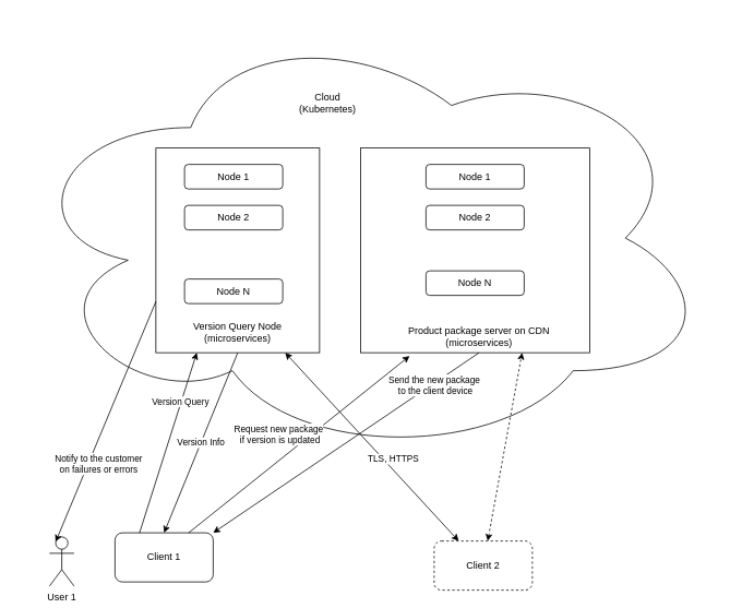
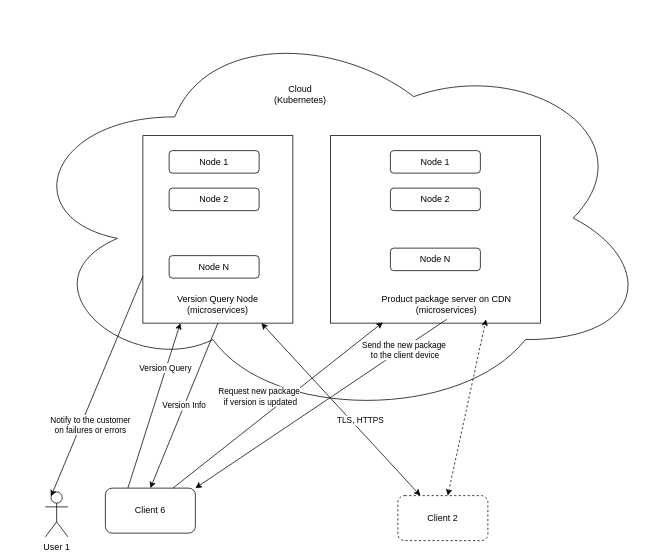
  <mxCell id="0" />
  <mxCell id="1" parent="0" />
  <mxCell id="2" value="" style="ellipse;shape=cloud;whiteSpace=wrap;html=1;" vertex="1" parent="1"><mxGeometry x="20" width="850" height="540" as="geometry" y="20" /></mxCell>
  <mxCell id="3" value="Cloud (Kubernetes)" style="text;html=1;strokeColor=none;fillColor=none;align=center;verticalAlign=middle;whiteSpace=wrap;rounded=0;" vertex="1" parent="1"><mxGeometry x="370" y="110" width="60" height="30" as="geometry" /></mxCell>
- <mxCell id="4" value="Client 1" style="rounded=1;whiteSpace=wrap;html=1;" vertex="1" parent="1"><mxGeometry x="140" y="650" width="120" height="60" as="geometry" /></mxCell>
+ <mxCell id="4" value="Client 6" style="rounded=1;whiteSpace=wrap;html=1;" vertex="1" parent="1"><mxGeometry x="140" y="650" width="120" height="60" as="geometry" /></mxCell>
  <mxCell id="5" value="Client 2" style="rounded=1;whiteSpace=wrap;html=1;dashed=1;" vertex="1" parent="1"><mxGeometry x="530" y="660" width="120" height="60" as="geometry" /></mxCell>
  <mxCell id="6" value="Version Query" style="endArrow=classic;html=1;rounded=0;exitX=0.25;exitY=0;exitDx=0;exitDy=0;entryX=0.25;entryY=1;entryDx=0;entryDy=0;" edge="1" parent="1" source="4" target="7"><mxGeometry x="0.452" y="1" width="50" height="50" relative="1" as="geometry"><mxPoint x="370" y="440" as="sourcePoint" /><mxPoint x="420" y="390" as="targetPoint" /><mxPoint as="offset" /></mxGeometry></mxCell>
  <mxCell id="7" value="" style="rounded=0;whiteSpace=wrap;html=1;" vertex="1" parent="1"><mxGeometry x="190" y="180" width="200" height="250" as="geometry" /></mxCell>
  <mxCell id="8" value="Node 1" style="rounded=1;whiteSpace=wrap;html=1;" vertex="1" parent="1"><mxGeometry x="225" y="200" width="120" height="30" as="geometry" /></mxCell>
  <mxCell id="9" value="Version Query Node&lt;br&gt;(microservices)" style="text;html=1;strokeColor=none;fillColor=none;align=center;verticalAlign=middle;whiteSpace=wrap;rounded=0;" vertex="1" parent="1"><mxGeometry x="225" y="390" width="130" height="30" as="geometry" /></mxCell>
  <mxCell id="10" value="Node 2" style="rounded=1;whiteSpace=wrap;html=1;" vertex="1" parent="1"><mxGeometry x="225" y="250" width="120" height="30" as="geometry" /></mxCell>
  <mxCell id="11" value="Node N" style="rounded=1;whiteSpace=wrap;html=1;" vertex="1" parent="1"><mxGeometry x="225" y="340" width="120" height="30" as="geometry" /></mxCell>
  <mxCell id="12" value="Version Info" style="endArrow=classic;html=1;rounded=0;exitX=0.5;exitY=1;exitDx=0;exitDy=0;entryX=0.5;entryY=0;entryDx=0;entryDy=0;" edge="1" parent="1" source="7" target="4"><mxGeometry width="50" height="50" relative="1" as="geometry"><mxPoint x="370" y="440" as="sourcePoint" /><mxPoint x="420" y="390" as="targetPoint" /></mxGeometry></mxCell>
  <mxCell id="13" value="" style="rounded=0;whiteSpace=wrap;html=1;" vertex="1" parent="1"><mxGeometry x="440" y="180" width="280" height="250" as="geometry" /></mxCell>
- <mxCell id="14" value="Product package server on CDN&lt;br&gt;(microservices)" style="text;html=1;strokeColor=none;fillColor=none;align=center;verticalAlign=middle;whiteSpace=wrap;rounded=0;" vertex="1" parent="1"><mxGeometry x="480" y="390" width="210" height="40" as="geometry" /></mxCell>
+ <mxCell id="14" value="Product package server on CDN&lt;br&gt;(microservices)" style="text;html=1;strokeColor=none;fillColor=none;align=center;verticalAlign=middle;whiteSpace=wrap;rounded=0;" vertex="1" parent="1"><mxGeometry x="490" y="385" width="210" height="40" as="geometry" /></mxCell>
  <mxCell id="15" value="Node 1" style="rounded=1;whiteSpace=wrap;html=1;" vertex="1" parent="1"><mxGeometry x="520" y="200" width="120" height="30" as="geometry" /></mxCell>
  <mxCell id="16" value="Node 2" style="rounded=1;whiteSpace=wrap;html=1;" vertex="1" parent="1"><mxGeometry x="520" y="250" width="120" height="30" as="geometry" /></mxCell>
  <mxCell id="17" value="Node N" style="rounded=1;whiteSpace=wrap;html=1;" vertex="1" parent="1"><mxGeometry x="520" y="330" width="120" height="30" as="geometry" /></mxCell>
  <mxCell id="18" value="Request new package&lt;br&gt;&amp;nbsp;if version is updated" style="endArrow=classic;html=1;rounded=0;exitX=0.75;exitY=0;exitDx=0;exitDy=0;entryX=0.095;entryY=1.1;entryDx=0;entryDy=0;entryPerimeter=0;" edge="1" parent="1" source="4" target="14"><mxGeometry x="-0.069" y="25" width="50" height="50" relative="1" as="geometry"><mxPoint x="370" y="440" as="sourcePoint" /><mxPoint x="420" y="390" as="targetPoint" /><mxPoint as="offset" /></mxGeometry></mxCell>
  <mxCell id="19" value="Send the new package&lt;br&gt;&amp;nbsp;to the client device" style="endArrow=classic;html=1;rounded=0;entryX=1;entryY=0;entryDx=0;entryDy=0;exitX=0.5;exitY=1;exitDx=0;exitDy=0;" edge="1" parent="1" source="14" target="4"><mxGeometry x="-0.654" y="2" width="50" height="50" relative="1" as="geometry"><mxPoint x="370" y="440" as="sourcePoint" /><mxPoint x="420" y="390" as="targetPoint" /><mxPoint as="offset" /></mxGeometry></mxCell>
  <mxCell id="20" value="TLS, HTTPS" style="endArrow=classic;startArrow=classic;html=1;rounded=0;exitX=0.25;exitY=0;exitDx=0;exitDy=0;entryX=0.79;entryY=1;entryDx=0;entryDy=0;entryPerimeter=0;" edge="1" parent="1" source="5" target="7"><mxGeometry x="-0.183" y="-9" width="50" height="50" relative="1" as="geometry"><mxPoint x="370" y="440" as="sourcePoint" /><mxPoint x="420" y="390" as="targetPoint" /><mxPoint as="offset" /></mxGeometry></mxCell>
  <mxCell id="21" value="" style="endArrow=classic;startArrow=classic;html=1;rounded=0;entryX=0.75;entryY=1;entryDx=0;entryDy=0;dashed=1;" edge="1" parent="1" source="5" target="14"><mxGeometry width="50" height="50" relative="1" as="geometry"><mxPoint x="370" y="440" as="sourcePoint" /><mxPoint x="420" y="390" as="targetPoint" /></mxGeometry></mxCell>
  <mxCell id="22" value="User 1" style="shape=umlActor;verticalLabelPosition=bottom;verticalAlign=top;html=1;outlineConnect=0;" vertex="1" parent="1"><mxGeometry x="60" y="655" width="30" height="60" as="geometry" /></mxCell>
  <mxCell id="23" value="Notify to the customer&lt;br&gt;on failures or errors" style="endArrow=classic;html=1;rounded=0;entryX=0.25;entryY=0.1;entryDx=0;entryDy=0;entryPerimeter=0;exitX=0;exitY=0.75;exitDx=0;exitDy=0;" edge="1" parent="1" source="7" target="22"><mxGeometry x="0.322" y="12" width="50" height="50" relative="1" as="geometry"><mxPoint x="370" y="460" as="sourcePoint" /><mxPoint x="420" y="410" as="targetPoint" /><mxPoint as="offset" /></mxGeometry></mxCell>
